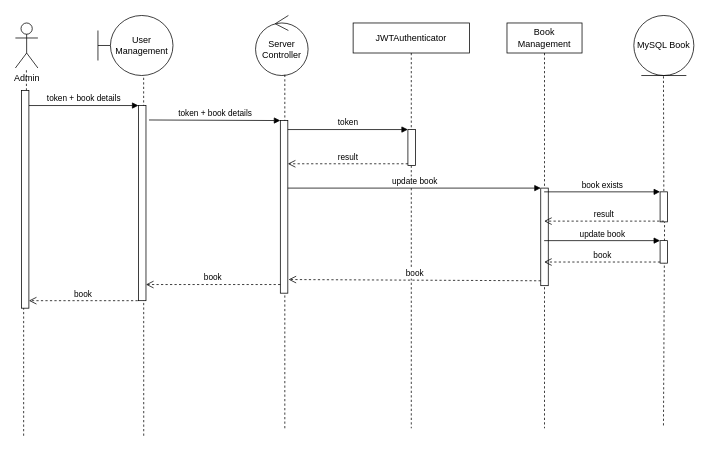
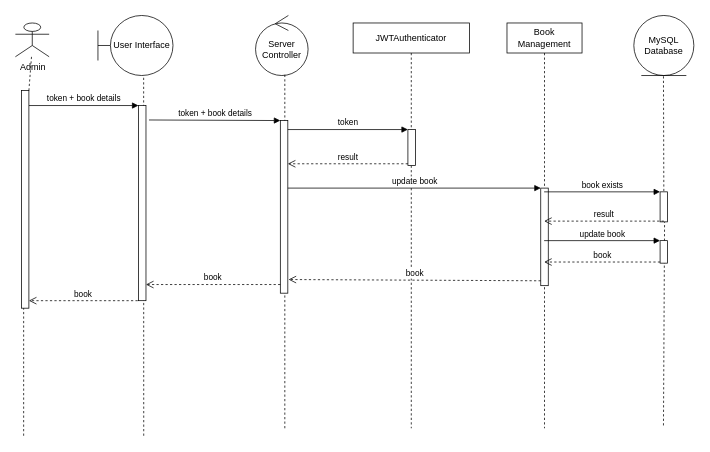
  <mxCell id="0" />
  <mxCell id="1" parent="0" />
- <mxCell id="2" value="Admin" style="shape=umlActor;verticalLabelPosition=bottom;verticalAlign=top;html=1;outlineConnect=0;" vertex="1" parent="1"><mxGeometry x="20" y="30" width="30" height="60" as="geometry" /></mxCell>
+ <mxCell id="2" value="Admin" style="shape=umlActor;verticalLabelPosition=bottom;verticalAlign=top;html=1;outlineConnect=0;" vertex="1" parent="1"><mxGeometry x="20" y="30" width="45" height="45" as="geometry" /></mxCell>
  <mxCell id="3" value="" style="endArrow=none;dashed=1;html=1;" edge="1" parent="1" source="16" target="2"><mxGeometry width="50" height="50" relative="1" as="geometry"><mxPoint x="31" y="640" as="sourcePoint" /><mxPoint x="70" y="130" as="targetPoint" /></mxGeometry></mxCell>
- <mxCell id="4" value="User Management" style="shape=umlBoundary;whiteSpace=wrap;html=1;" vertex="1" parent="1"><mxGeometry x="130" y="20" width="100" height="80" as="geometry" /></mxCell>
+ <mxCell id="4" value="User Interface" style="shape=umlBoundary;whiteSpace=wrap;html=1;" vertex="1" parent="1"><mxGeometry x="130" y="20" width="100" height="80" as="geometry" /></mxCell>
  <mxCell id="5" value="" style="endArrow=none;dashed=1;html=1;" edge="1" parent="1"><mxGeometry width="50" height="50" relative="1" as="geometry"><mxPoint x="191" y="580" as="sourcePoint" /><mxPoint x="190.893" y="100" as="targetPoint" /></mxGeometry></mxCell>
  <mxCell id="6" value="Server Controller" style="ellipse;shape=umlControl;whiteSpace=wrap;html=1;" vertex="1" parent="1"><mxGeometry x="340" y="20" width="70" height="80" as="geometry" /></mxCell>
  <mxCell id="7" value="" style="endArrow=none;dashed=1;html=1;entryX=0.557;entryY=0.975;entryDx=0;entryDy=0;entryPerimeter=0;" edge="1" parent="1" target="6"><mxGeometry width="50" height="50" relative="1" as="geometry"><mxPoint x="379" y="570" as="sourcePoint" /><mxPoint x="200.893" y="110" as="targetPoint" /></mxGeometry></mxCell>
  <mxCell id="8" value="" style="html=1;points=[];perimeter=orthogonalPerimeter;" vertex="1" parent="1"><mxGeometry x="184" y="140" width="10" height="260" as="geometry" /></mxCell>
  <mxCell id="9" value="token + book details" style="html=1;verticalAlign=bottom;endArrow=block;entryX=0;entryY=0;" edge="1" parent="1" source="16" target="8"><mxGeometry relative="1" as="geometry"><mxPoint x="70" y="170" as="sourcePoint" /></mxGeometry></mxCell>
  <mxCell id="10" value="book" style="html=1;verticalAlign=bottom;endArrow=open;dashed=1;endSize=8;exitX=-0.1;exitY=1;exitDx=0;exitDy=0;exitPerimeter=0;" edge="1" parent="1" source="8" target="16"><mxGeometry relative="1" as="geometry"><mxPoint x="50" y="390" as="targetPoint" /></mxGeometry></mxCell>
- <mxCell id="11" value="MySQL Book" style="ellipse;shape=umlEntity;whiteSpace=wrap;html=1;" vertex="1" parent="1"><mxGeometry x="844" y="20" width="80" height="80" as="geometry" /></mxCell>
+ <mxCell id="11" value="MySQL Database" style="ellipse;shape=umlEntity;whiteSpace=wrap;html=1;" vertex="1" parent="1"><mxGeometry x="844" y="20" width="80" height="80" as="geometry" /></mxCell>
  <mxCell id="12" value="" style="endArrow=none;dashed=1;html=1;entryX=0.557;entryY=0.975;entryDx=0;entryDy=0;entryPerimeter=0;" edge="1" parent="1"><mxGeometry width="50" height="50" relative="1" as="geometry"><mxPoint x="884" y="260" as="sourcePoint" /><mxPoint x="883.5" y="100" as="targetPoint" /></mxGeometry></mxCell>
  <mxCell id="13" value="" style="html=1;points=[];perimeter=orthogonalPerimeter;" vertex="1" parent="1"><mxGeometry x="373" y="160" width="10" height="230" as="geometry" /></mxCell>
  <mxCell id="14" value="token + book details" style="html=1;verticalAlign=bottom;endArrow=block;entryX=0;entryY=0;exitX=1.4;exitY=0.074;exitDx=0;exitDy=0;exitPerimeter=0;" edge="1" parent="1" source="8" target="13"><mxGeometry relative="1" as="geometry"><mxPoint x="300" y="160" as="sourcePoint" /></mxGeometry></mxCell>
  <mxCell id="15" value="book" style="html=1;verticalAlign=bottom;endArrow=open;dashed=1;endSize=8;exitX=0;exitY=0.95;" edge="1" parent="1" source="13" target="8"><mxGeometry relative="1" as="geometry"><mxPoint x="300" y="236" as="targetPoint" /></mxGeometry></mxCell>
  <mxCell id="16" value="" style="html=1;points=[];perimeter=orthogonalPerimeter;" vertex="1" parent="1"><mxGeometry x="28" y="120" width="10" height="290" as="geometry" /></mxCell>
  <mxCell id="17" value="" style="endArrow=none;dashed=1;html=1;" edge="1" parent="1" target="16"><mxGeometry width="50" height="50" relative="1" as="geometry"><mxPoint x="31" y="580" as="sourcePoint" /><mxPoint x="34.793" y="90" as="targetPoint" /></mxGeometry></mxCell>
  <mxCell id="18" value="JWTAuthenticator" style="shape=umlLifeline;perimeter=lifelinePerimeter;whiteSpace=wrap;html=1;container=1;collapsible=0;recursiveResize=0;outlineConnect=0;" vertex="1" parent="1"><mxGeometry x="470" y="30" width="155" height="540" as="geometry" /></mxCell>
  <mxCell id="19" value="" style="html=1;points=[];perimeter=orthogonalPerimeter;" vertex="1" parent="18"><mxGeometry x="73" y="142" width="10" height="48" as="geometry" /></mxCell>
  <mxCell id="20" value="" style="endArrow=none;dashed=1;html=1;entryX=0.557;entryY=0.975;entryDx=0;entryDy=0;entryPerimeter=0;" edge="1" parent="1" target="28"><mxGeometry width="50" height="50" relative="1" as="geometry"><mxPoint x="884.07" y="265" as="sourcePoint" /><mxPoint x="884.07" y="250" as="targetPoint" /></mxGeometry></mxCell>
  <mxCell id="21" value="Book Management" style="shape=umlLifeline;perimeter=lifelinePerimeter;whiteSpace=wrap;html=1;container=1;collapsible=0;recursiveResize=0;outlineConnect=0;" vertex="1" parent="1"><mxGeometry x="675" y="30" width="100" height="540" as="geometry" /></mxCell>
  <mxCell id="22" value="" style="html=1;points=[];perimeter=orthogonalPerimeter;" vertex="1" parent="21"><mxGeometry x="45" y="220" width="10" height="130" as="geometry" /></mxCell>
  <mxCell id="23" value="token" style="html=1;verticalAlign=bottom;endArrow=block;entryX=0;entryY=0;" edge="1" parent="1" source="13" target="19"><mxGeometry relative="1" as="geometry"><mxPoint x="473" y="172" as="sourcePoint" /></mxGeometry></mxCell>
  <mxCell id="24" value="result" style="html=1;verticalAlign=bottom;endArrow=open;dashed=1;endSize=8;exitX=0;exitY=0.95;" edge="1" parent="1" source="19" target="13"><mxGeometry relative="1" as="geometry"><mxPoint x="473" y="248" as="targetPoint" /></mxGeometry></mxCell>
  <mxCell id="25" value="update book" style="html=1;verticalAlign=bottom;endArrow=block;entryX=0;entryY=0;" edge="1" parent="1" source="13" target="22"><mxGeometry relative="1" as="geometry"><mxPoint x="605" y="310" as="sourcePoint" /></mxGeometry></mxCell>
  <mxCell id="26" value="book" style="html=1;verticalAlign=bottom;endArrow=open;dashed=1;endSize=8;exitX=0;exitY=0.95;entryX=1.1;entryY=0.921;entryDx=0;entryDy=0;entryPerimeter=0;" edge="1" parent="1" source="22" target="13"><mxGeometry relative="1" as="geometry"><mxPoint x="605" y="386" as="targetPoint" /></mxGeometry></mxCell>
  <mxCell id="27" value="" style="endArrow=none;dashed=1;html=1;" edge="1" parent="1"><mxGeometry width="50" height="50" relative="1" as="geometry"><mxPoint x="883.5" y="566.25" as="sourcePoint" /><mxPoint x="885" y="290" as="targetPoint" /></mxGeometry></mxCell>
  <mxCell id="28" value="" style="html=1;points=[];perimeter=orthogonalPerimeter;" vertex="1" parent="1"><mxGeometry x="879" y="255" width="10" height="40" as="geometry" /></mxCell>
  <mxCell id="29" value="book exists" style="html=1;verticalAlign=bottom;endArrow=block;entryX=0;entryY=0;" edge="1" parent="1" source="21" target="28"><mxGeometry relative="1" as="geometry"><mxPoint x="809.07" y="245" as="sourcePoint" /></mxGeometry></mxCell>
  <mxCell id="30" value="result" style="html=1;verticalAlign=bottom;endArrow=open;dashed=1;endSize=8;" edge="1" parent="1"><mxGeometry relative="1" as="geometry"><mxPoint x="724.5" y="294" as="targetPoint" /><mxPoint x="884" y="294" as="sourcePoint" /></mxGeometry></mxCell>
  <mxCell id="31" value="" style="html=1;points=[];perimeter=orthogonalPerimeter;" vertex="1" parent="1"><mxGeometry x="879" y="320" width="10" height="30" as="geometry" /></mxCell>
  <mxCell id="32" value="update book" style="html=1;verticalAlign=bottom;endArrow=block;" edge="1" target="31" parent="1" source="21"><mxGeometry relative="1" as="geometry"><mxPoint x="809" y="320" as="sourcePoint" /></mxGeometry></mxCell>
  <mxCell id="33" value="book" style="html=1;verticalAlign=bottom;endArrow=open;dashed=1;endSize=8;exitX=0;exitY=0.95;" edge="1" source="31" parent="1" target="21"><mxGeometry relative="1" as="geometry"><mxPoint x="809" y="396" as="targetPoint" /></mxGeometry></mxCell>
